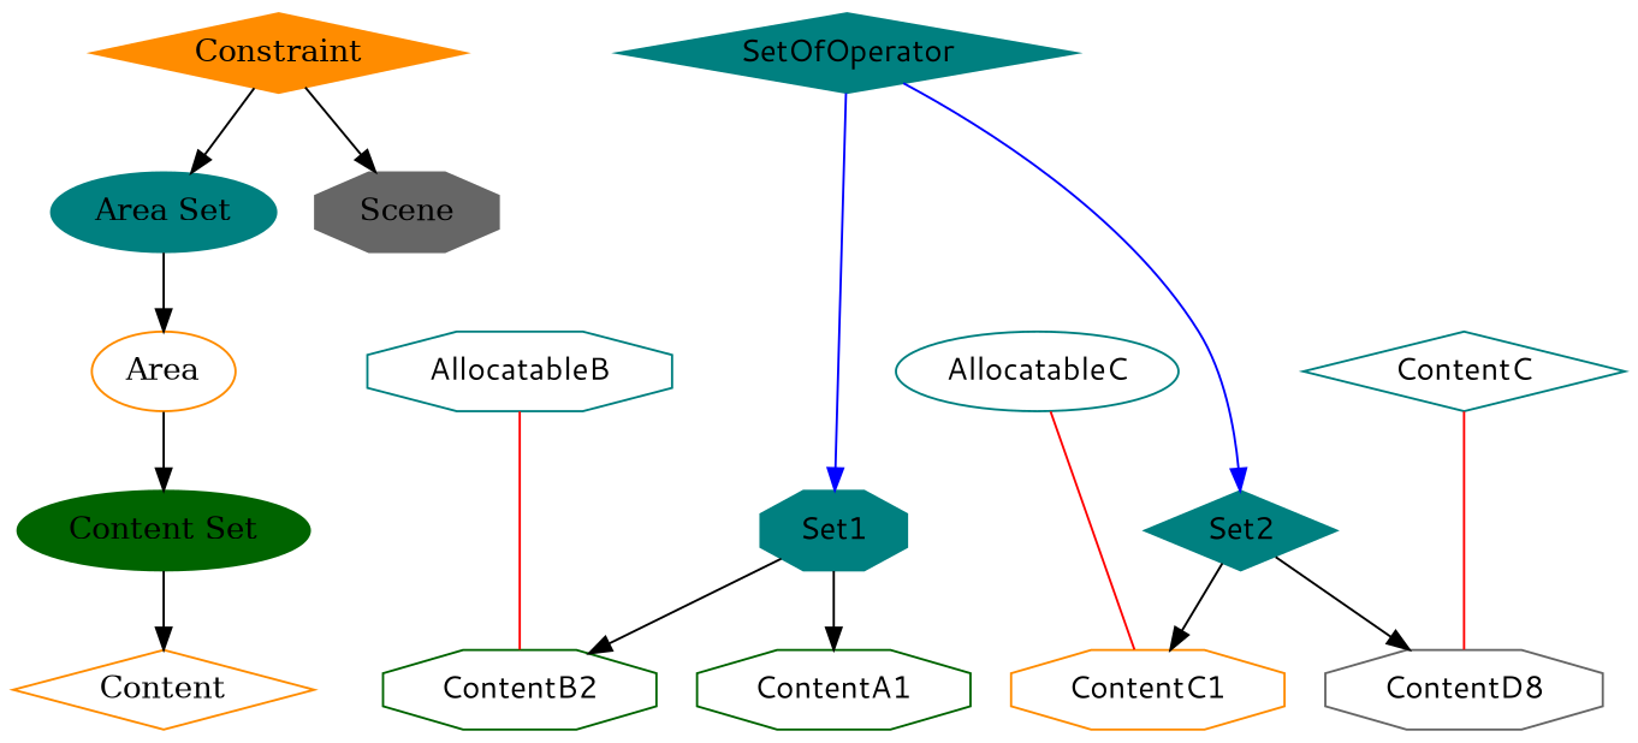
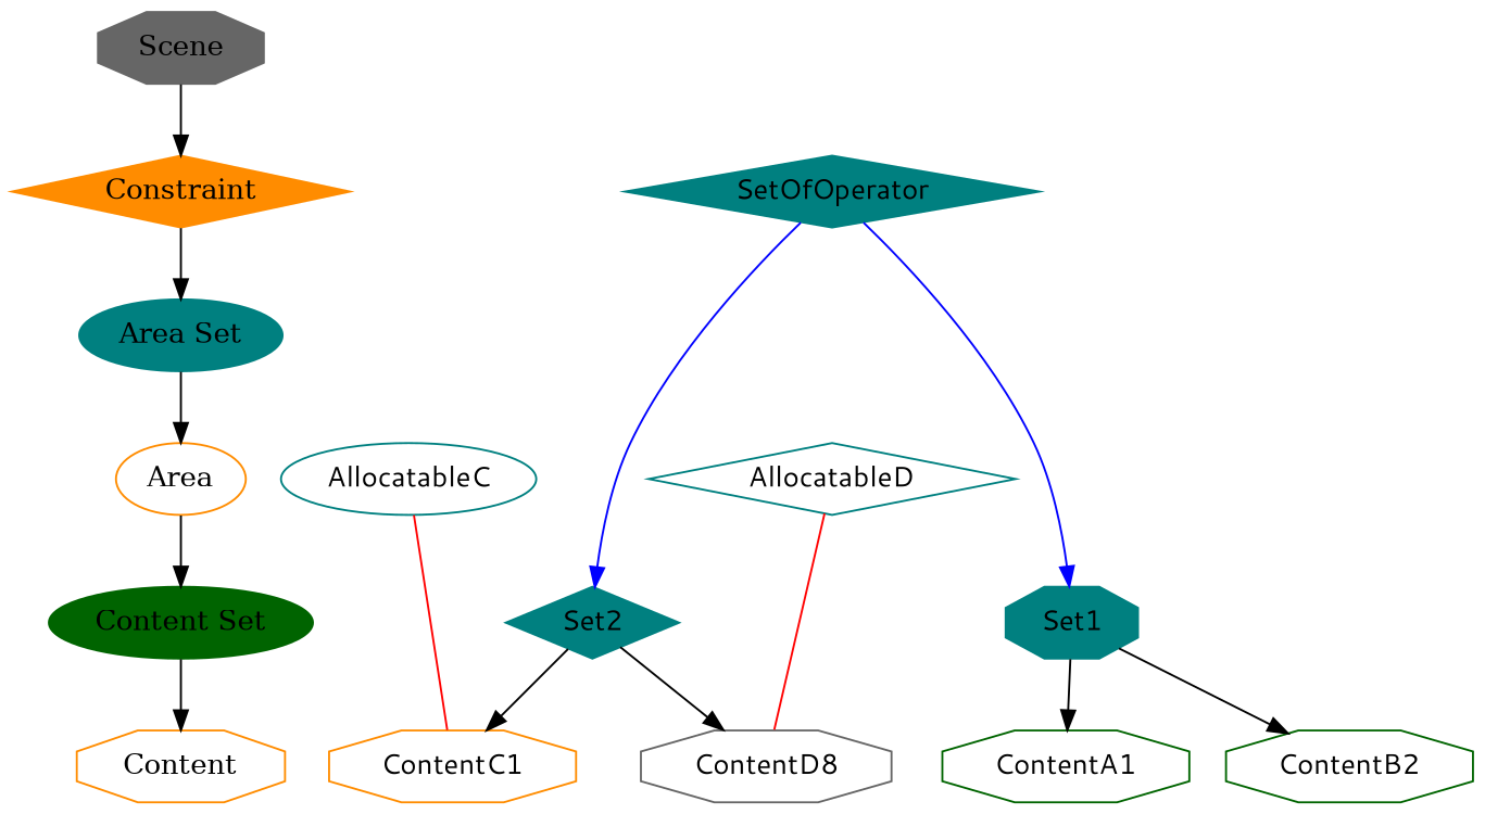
  digraph {
    clusterrank=global
    rankdir=TB
    node [color=teal shape=octagon fontname="Meiryo UI"]
    Area [color=darkorange shape=ellipse fontname=""]
-   n2 [label=AllocatableB]
    n3 [label=AllocatableC shape=ellipse]
-   n4 [label=ContentC shape=diamond]
-   Content [color=darkorange shape=diamond fontname=""]
+   n4 [label=AllocatableD shape=diamond]
+   Content [color=darkorange fontname=""]
    n6 [color=darkgreen label=ContentA1]
    n7 [color=darkgreen label=ContentB2]
    n8 [color=darkorange label=ContentC1]
    n9 [color=gray40 label=ContentD8]
    Constraint [color=darkorange shape=diamond style=filled fontname=""]
    n11 [label=SetOfOperator shape=diamond style=filled]
    "Area Set" [shape=ellipse style=filled fontname=""]
    "Content Set" [color=darkgreen shape=ellipse style=filled fontname=""]
    n14 [label=Set1 style=filled]
    n15 [label=Set2 shape=diamond style=filled]
    Scene [color=gray40 style=filled fontname=""]
    subgraph sub_1 {
      rank=same
      Area
-     n2
      n3
      n4
    }
    subgraph sub_2 {
      rank=same
      Content
      n6
      n7
      n8
      n9
    }
    subgraph sub_3 {
      rank=same
      Constraint
      n11
    }
    subgraph sub_4 {
      rank=same
      Constraint
    }
    subgraph sub_5 {
      rank=same
      Constraint
    }
    subgraph sub_6 {
      "Area Set"
    }
    subgraph sub_7 {
      "Content Set"
      n14
      n15
    }
    subgraph sub_8 {
      rank=same
      Scene
    }
    Area -> "Content Set"
-   n2 -> n7 [color=red dir=none]
    n3 -> n8 [color=red dir=none]
    n4 -> n9 [color=red dir=none]
    Constraint -> "Area Set"
    n11 -> n14 [color=blue]
    n11 -> n15 [color=blue]
    "Area Set" -> Area
    "Content Set" -> Content
    n14 -> n6
    n14 -> n7
    n15 -> n8
    n15 -> n9
-   Constraint -> Scene
+   Scene -> Constraint
  }
